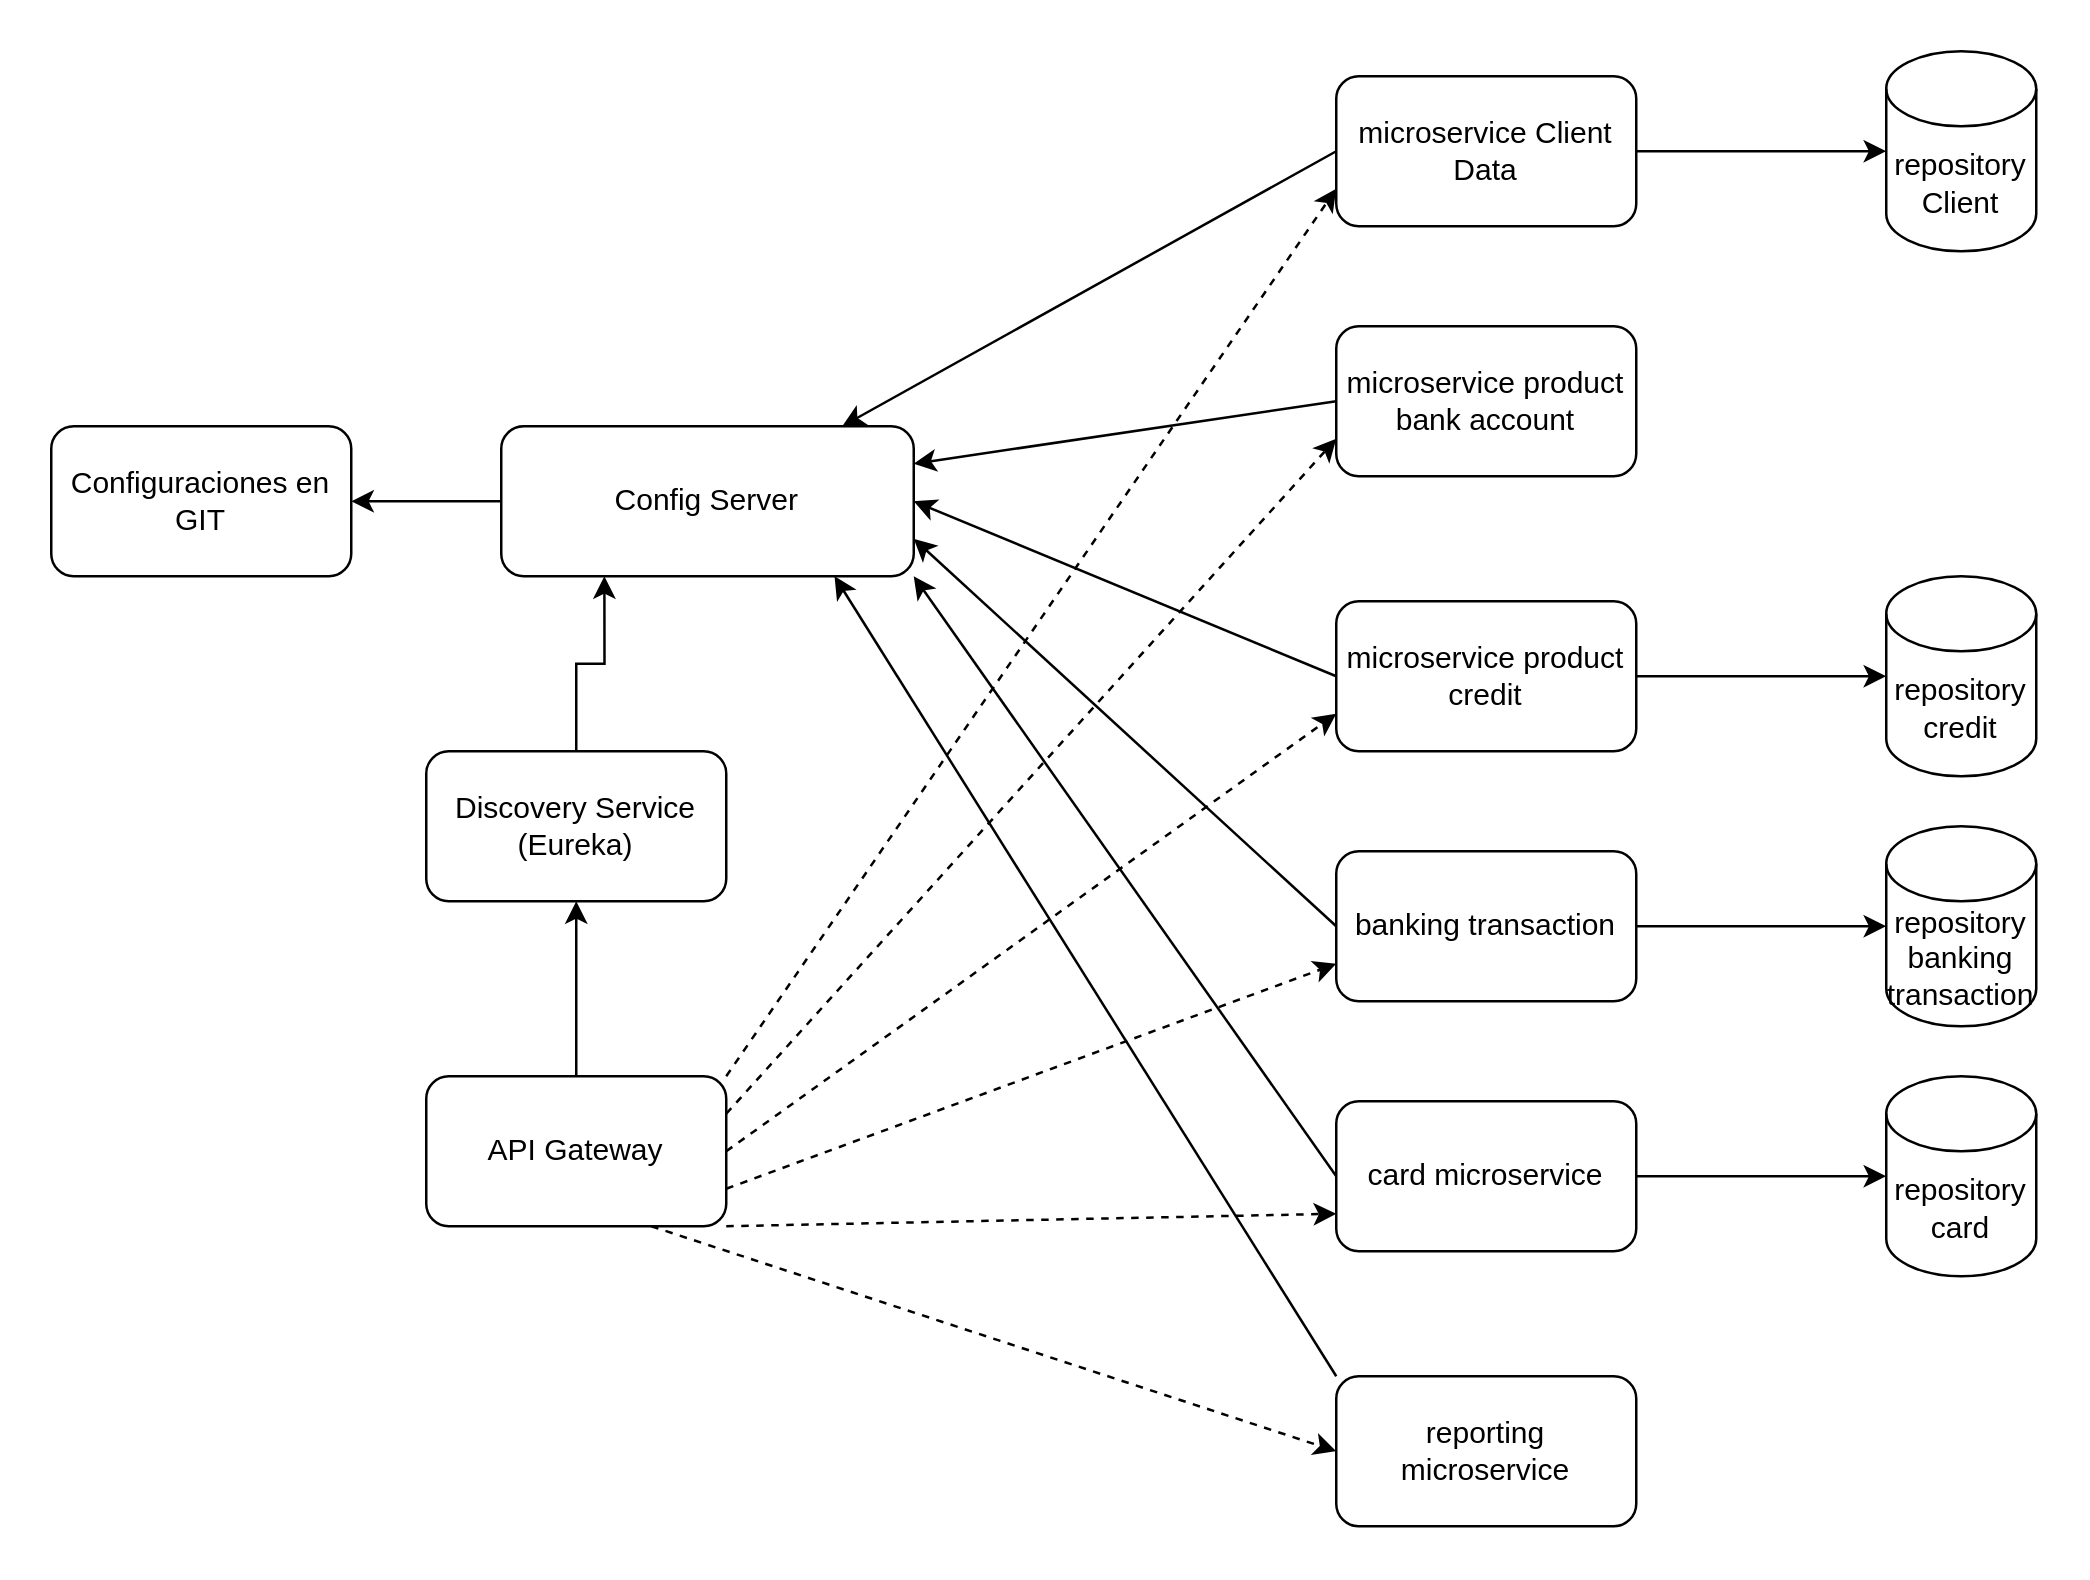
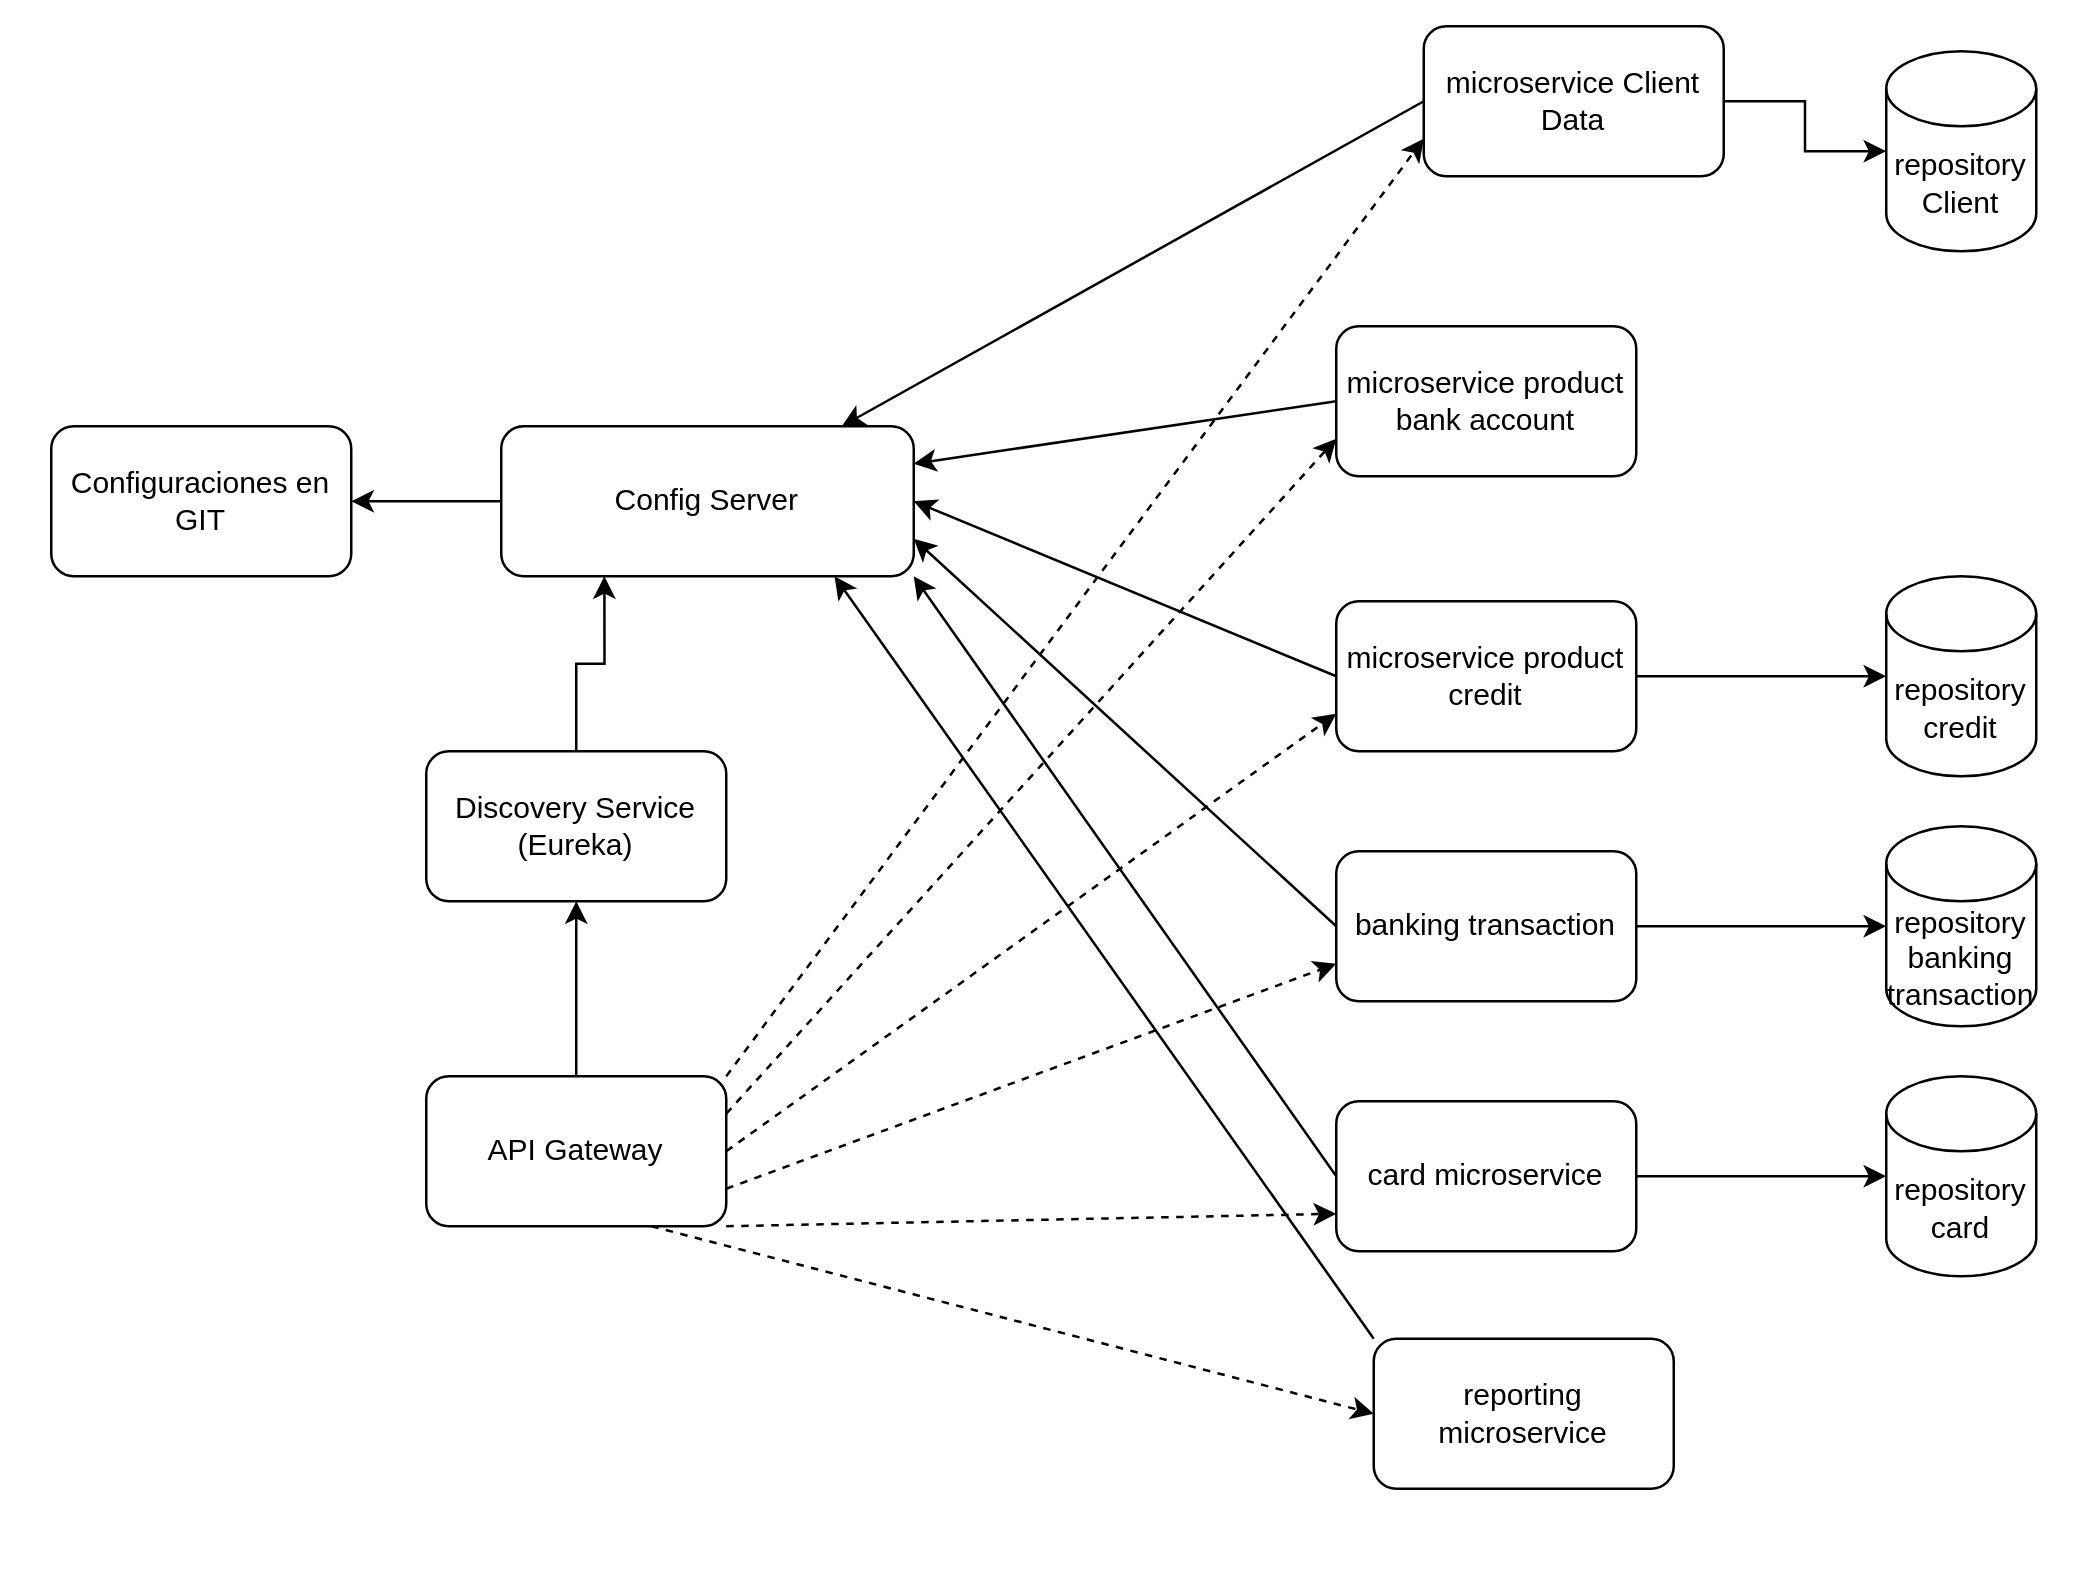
  <mxCell id="0" />
  <mxCell id="1" parent="0" />
  <mxCell id="2" style="rounded=0;orthogonalLoop=1;jettySize=auto;html=1;exitX=1;exitY=0;exitDx=0;exitDy=0;entryX=0;entryY=0.75;entryDx=0;entryDy=0;dashed=1;strokeColor=default;" edge="1" parent="1" source="28" target="4"><mxGeometry relative="1" as="geometry" /></mxCell>
  <mxCell id="3" style="edgeStyle=orthogonalEdgeStyle;rounded=0;orthogonalLoop=1;jettySize=auto;html=1;entryX=0;entryY=0.5;entryDx=0;entryDy=0;entryPerimeter=0;" parent="1" source="4" target="6" edge="1"><mxGeometry relative="1" as="geometry" /></mxCell>
- <mxCell id="4" value="microservice Client Data" style="rounded=1;whiteSpace=wrap;html=1;" parent="1" vertex="1"><mxGeometry x="534" y="30" width="120" height="60" as="geometry" /></mxCell>
+ <mxCell id="4" value="microservice Client Data" style="rounded=1;whiteSpace=wrap;html=1;" parent="1" vertex="1"><mxGeometry x="569" y="10" width="120" height="60" as="geometry" /></mxCell>
  <mxCell id="5" value="microservice product bank account" style="rounded=1;whiteSpace=wrap;html=1;" parent="1" vertex="1"><mxGeometry x="534" y="130" width="120" height="60" as="geometry" /></mxCell>
  <mxCell id="6" value="repository Client" style="shape=cylinder3;whiteSpace=wrap;html=1;boundedLbl=1;backgroundOutline=1;size=15;" parent="1" vertex="1"><mxGeometry x="754" y="20" width="60" height="80" as="geometry" /></mxCell>
  <mxCell id="7" value="microservice product credit" style="rounded=1;whiteSpace=wrap;html=1;" parent="1" vertex="1"><mxGeometry x="534" y="240" width="120" height="60" as="geometry" /></mxCell>
  <mxCell id="8" value="banking transaction" style="rounded=1;whiteSpace=wrap;html=1;" parent="1" vertex="1"><mxGeometry x="534" y="340" width="120" height="60" as="geometry" /></mxCell>
  <mxCell id="9" value="repository credit" style="shape=cylinder3;whiteSpace=wrap;html=1;boundedLbl=1;backgroundOutline=1;size=15;" parent="1" vertex="1"><mxGeometry x="754" y="230" width="60" height="80" as="geometry" /></mxCell>
  <mxCell id="10" value="repository banking transaction" style="shape=cylinder3;whiteSpace=wrap;html=1;boundedLbl=1;backgroundOutline=1;size=15;" parent="1" vertex="1"><mxGeometry x="754" y="330" width="60" height="80" as="geometry" /></mxCell>
  <mxCell id="11" value="" style="endArrow=classic;html=1;rounded=0;entryX=0;entryY=0.5;entryDx=0;entryDy=0;entryPerimeter=0;" parent="1" target="9" edge="1"><mxGeometry width="50" height="50" relative="1" as="geometry"><mxPoint x="654" y="270" as="sourcePoint" /><mxPoint x="704" y="220" as="targetPoint" /></mxGeometry></mxCell>
  <mxCell id="12" value="" style="endArrow=classic;html=1;rounded=0;" parent="1" target="10" edge="1"><mxGeometry width="50" height="50" relative="1" as="geometry"><mxPoint x="654" y="370" as="sourcePoint" /><mxPoint x="704" y="320" as="targetPoint" /></mxGeometry></mxCell>
  <mxCell id="13" style="edgeStyle=orthogonalEdgeStyle;rounded=0;orthogonalLoop=1;jettySize=auto;html=1;exitX=0;exitY=0.5;exitDx=0;exitDy=0;entryX=1;entryY=0.5;entryDx=0;entryDy=0;" parent="1" source="14" target="19" edge="1"><mxGeometry relative="1" as="geometry" /></mxCell>
  <mxCell id="14" value="Config Server" style="rounded=1;whiteSpace=wrap;html=1;" parent="1" vertex="1"><mxGeometry x="200" y="170" width="165" height="60" as="geometry" /></mxCell>
  <mxCell id="15" value="" style="endArrow=classic;html=1;rounded=0;exitX=0;exitY=0.5;exitDx=0;exitDy=0;" parent="1" source="4" target="14" edge="1"><mxGeometry width="50" height="50" relative="1" as="geometry"><mxPoint x="410" y="350" as="sourcePoint" /><mxPoint x="560" y="470" as="targetPoint" /></mxGeometry></mxCell>
  <mxCell id="16" value="" style="endArrow=classic;html=1;rounded=0;exitX=0;exitY=0.5;exitDx=0;exitDy=0;entryX=1;entryY=0.25;entryDx=0;entryDy=0;" parent="1" source="5" target="14" edge="1"><mxGeometry width="50" height="50" relative="1" as="geometry"><mxPoint x="544" y="70" as="sourcePoint" /><mxPoint x="438.714" y="180" as="targetPoint" /></mxGeometry></mxCell>
  <mxCell id="17" value="" style="endArrow=classic;html=1;rounded=0;exitX=0;exitY=0.5;exitDx=0;exitDy=0;entryX=1;entryY=0.5;entryDx=0;entryDy=0;" parent="1" source="7" target="14" edge="1"><mxGeometry width="50" height="50" relative="1" as="geometry"><mxPoint x="544" y="170" as="sourcePoint" /><mxPoint x="470" y="195" as="targetPoint" /></mxGeometry></mxCell>
  <mxCell id="18" value="" style="endArrow=classic;html=1;rounded=0;exitX=0;exitY=0.5;exitDx=0;exitDy=0;entryX=1;entryY=0.75;entryDx=0;entryDy=0;" parent="1" source="8" target="14" edge="1"><mxGeometry width="50" height="50" relative="1" as="geometry"><mxPoint x="524" y="365" as="sourcePoint" /><mxPoint x="450" y="310" as="targetPoint" /></mxGeometry></mxCell>
  <mxCell id="19" value="Configuraciones en GIT" style="rounded=1;whiteSpace=wrap;html=1;" parent="1" vertex="1"><mxGeometry x="20" y="170" width="120" height="60" as="geometry" /></mxCell>
  <mxCell id="20" style="edgeStyle=orthogonalEdgeStyle;rounded=0;orthogonalLoop=1;jettySize=auto;html=1;exitX=0.5;exitY=0;exitDx=0;exitDy=0;entryX=0.25;entryY=1;entryDx=0;entryDy=0;" edge="1" parent="1" source="21" target="14"><mxGeometry relative="1" as="geometry" /></mxCell>
  <mxCell id="21" value="Discovery Service (Eureka)" style="rounded=1;whiteSpace=wrap;html=1;" parent="1" vertex="1"><mxGeometry x="170" y="300" width="120" height="60" as="geometry" /></mxCell>
  <mxCell id="22" style="edgeStyle=none;rounded=0;orthogonalLoop=1;jettySize=auto;html=1;exitX=0.5;exitY=0;exitDx=0;exitDy=0;entryX=0.5;entryY=1;entryDx=0;entryDy=0;" edge="1" parent="1" source="28" target="21"><mxGeometry relative="1" as="geometry" /></mxCell>
  <mxCell id="23" style="edgeStyle=none;rounded=0;orthogonalLoop=1;jettySize=auto;html=1;exitX=1;exitY=0.25;exitDx=0;exitDy=0;entryX=0;entryY=0.75;entryDx=0;entryDy=0;dashed=1;strokeColor=default;" edge="1" parent="1" source="28" target="5"><mxGeometry relative="1" as="geometry" /></mxCell>
  <mxCell id="24" style="edgeStyle=none;rounded=0;orthogonalLoop=1;jettySize=auto;html=1;exitX=1;exitY=0.5;exitDx=0;exitDy=0;entryX=0;entryY=0.75;entryDx=0;entryDy=0;dashed=1;strokeColor=default;" edge="1" parent="1" source="28" target="7"><mxGeometry relative="1" as="geometry" /></mxCell>
  <mxCell id="25" style="edgeStyle=none;rounded=0;orthogonalLoop=1;jettySize=auto;html=1;exitX=1;exitY=0.75;exitDx=0;exitDy=0;entryX=0;entryY=0.75;entryDx=0;entryDy=0;dashed=1;strokeColor=default;" edge="1" parent="1" source="28" target="8"><mxGeometry relative="1" as="geometry" /></mxCell>
  <mxCell id="26" style="edgeStyle=none;rounded=0;orthogonalLoop=1;jettySize=auto;html=1;exitX=1;exitY=1;exitDx=0;exitDy=0;entryX=0;entryY=0.75;entryDx=0;entryDy=0;dashed=1;strokeColor=default;" edge="1" parent="1" source="28" target="33"><mxGeometry relative="1" as="geometry" /></mxCell>
  <mxCell id="27" style="edgeStyle=none;rounded=0;orthogonalLoop=1;jettySize=auto;html=1;exitX=0.75;exitY=1;exitDx=0;exitDy=0;entryX=0;entryY=0.5;entryDx=0;entryDy=0;dashed=1;strokeColor=default;" edge="1" parent="1" source="28" target="30"><mxGeometry relative="1" as="geometry" /></mxCell>
  <mxCell id="28" value="API Gateway" style="rounded=1;whiteSpace=wrap;html=1;" vertex="1" parent="1"><mxGeometry x="170" y="430" width="120" height="60" as="geometry" /></mxCell>
  <mxCell id="29" style="edgeStyle=none;rounded=0;orthogonalLoop=1;jettySize=auto;html=1;exitX=0;exitY=0;exitDx=0;exitDy=0;entryX=0.808;entryY=1;entryDx=0;entryDy=0;entryPerimeter=0;" edge="1" parent="1" source="30" target="14"><mxGeometry relative="1" as="geometry" /></mxCell>
- <mxCell id="30" value="reporting microservice" style="rounded=1;whiteSpace=wrap;html=1;" vertex="1" parent="1"><mxGeometry x="534" y="550" width="120" height="60" as="geometry" /></mxCell>
+ <mxCell id="30" value="reporting microservice" style="rounded=1;whiteSpace=wrap;html=1;" vertex="1" parent="1"><mxGeometry x="549" y="535" width="120" height="60" as="geometry" /></mxCell>
  <mxCell id="31" style="edgeStyle=none;rounded=0;orthogonalLoop=1;jettySize=auto;html=1;exitX=1;exitY=0.5;exitDx=0;exitDy=0;entryX=0;entryY=0.5;entryDx=0;entryDy=0;entryPerimeter=0;" edge="1" parent="1" source="33" target="34"><mxGeometry relative="1" as="geometry" /></mxCell>
  <mxCell id="32" style="edgeStyle=none;rounded=0;orthogonalLoop=1;jettySize=auto;html=1;exitX=0;exitY=0.5;exitDx=0;exitDy=0;entryX=1;entryY=1;entryDx=0;entryDy=0;" edge="1" parent="1" source="33" target="14"><mxGeometry relative="1" as="geometry" /></mxCell>
  <mxCell id="33" value="card microservice" style="rounded=1;whiteSpace=wrap;html=1;" vertex="1" parent="1"><mxGeometry x="534" y="440" width="120" height="60" as="geometry" /></mxCell>
  <mxCell id="34" value="repository card" style="shape=cylinder3;whiteSpace=wrap;html=1;boundedLbl=1;backgroundOutline=1;size=15;" vertex="1" parent="1"><mxGeometry x="754" y="430" width="60" height="80" as="geometry" /></mxCell>
